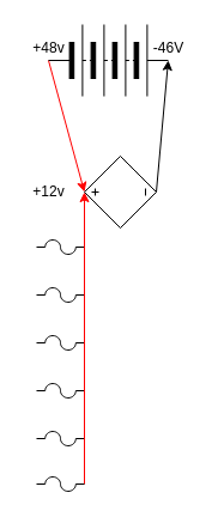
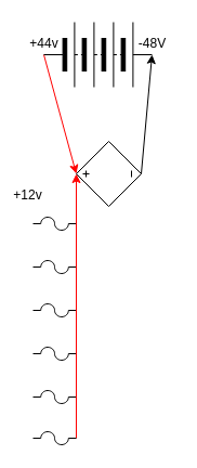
  <mxCell id="0" />
  <mxCell id="1" parent="0" />
  <mxCell id="2" style="edgeStyle=none;rounded=0;orthogonalLoop=1;jettySize=auto;html=1;exitX=0;exitY=0.5;exitDx=0;exitDy=0;entryX=0.5;entryY=0;entryDx=0;entryDy=0;entryPerimeter=0;strokeColor=#FF0000;" edge="1" parent="1" source="3" target="5"><mxGeometry relative="1" as="geometry" /></mxCell>
  <mxCell id="3" value="" style="pointerEvents=1;verticalLabelPosition=bottom;shadow=0;dashed=0;align=center;html=1;verticalAlign=top;shape=mxgraph.electrical.miscellaneous.batteryStack;" vertex="1" parent="1"><mxGeometry x="40" y="20" width="100" height="60" as="geometry" /></mxCell>
  <mxCell id="4" style="edgeStyle=none;rounded=0;orthogonalLoop=1;jettySize=auto;html=1;exitX=0.5;exitY=1;exitDx=0;exitDy=0;exitPerimeter=0;entryX=1;entryY=0.5;entryDx=0;entryDy=0;" edge="1" parent="1" source="5" target="3"><mxGeometry relative="1" as="geometry" /></mxCell>
  <mxCell id="5" value="" style="pointerEvents=1;verticalLabelPosition=bottom;shadow=0;dashed=0;align=center;html=1;verticalAlign=top;shape=mxgraph.electrical.signal_sources.source;aspect=fixed;points=[[0.5,0,0],[1,0.5,0],[0.5,1,0],[0,0.5,0]];elSourceType=dependent;elSignalType=dc3;direction=north;" vertex="1" parent="1"><mxGeometry x="70" y="130" width="60" height="60" as="geometry" /></mxCell>
- <mxCell id="6" value="+48v" style="text;html=1;resizable=0;autosize=1;align=center;verticalAlign=middle;points=[];fillColor=none;strokeColor=none;rounded=0;" vertex="1" parent="1"><mxGeometry x="20" y="30" width="40" height="20" as="geometry" /></mxCell>
- <mxCell id="7" value="-46V" style="text;html=1;resizable=0;autosize=1;align=center;verticalAlign=middle;points=[];fillColor=none;strokeColor=none;rounded=0;" vertex="1" parent="1"><mxGeometry x="120" y="30" width="40" height="20" as="geometry" /></mxCell>
+ <mxCell id="6" value="+44v" style="text;html=1;resizable=0;autosize=1;align=center;verticalAlign=middle;points=[];fillColor=none;strokeColor=none;rounded=0;" vertex="1" parent="1"><mxGeometry x="20" y="30" width="40" height="20" as="geometry" /></mxCell>
+ <mxCell id="7" value="-48V" style="text;html=1;resizable=0;autosize=1;align=center;verticalAlign=middle;points=[];fillColor=none;strokeColor=none;rounded=0;" vertex="1" parent="1"><mxGeometry x="120" y="30" width="40" height="20" as="geometry" /></mxCell>
  <mxCell id="8" value="" style="pointerEvents=1;verticalLabelPosition=bottom;shadow=0;dashed=0;align=center;html=1;verticalAlign=top;shape=mxgraph.electrical.miscellaneous.fuse_4;" vertex="1" parent="1"><mxGeometry x="30" y="200" width="40" height="12" as="geometry" /></mxCell>
  <mxCell id="9" value="" style="pointerEvents=1;verticalLabelPosition=bottom;shadow=0;dashed=0;align=center;html=1;verticalAlign=top;shape=mxgraph.electrical.miscellaneous.fuse_4;" vertex="1" parent="1"><mxGeometry x="30" y="240" width="40" height="12" as="geometry" /></mxCell>
  <mxCell id="10" value="" style="pointerEvents=1;verticalLabelPosition=bottom;shadow=0;dashed=0;align=center;html=1;verticalAlign=top;shape=mxgraph.electrical.miscellaneous.fuse_4;" vertex="1" parent="1"><mxGeometry x="30" y="280" width="40" height="12" as="geometry" /></mxCell>
  <mxCell id="11" value="" style="pointerEvents=1;verticalLabelPosition=bottom;shadow=0;dashed=0;align=center;html=1;verticalAlign=top;shape=mxgraph.electrical.miscellaneous.fuse_4;" vertex="1" parent="1"><mxGeometry x="30" y="320" width="40" height="12" as="geometry" /></mxCell>
  <mxCell id="12" value="" style="pointerEvents=1;verticalLabelPosition=bottom;shadow=0;dashed=0;align=center;html=1;verticalAlign=top;shape=mxgraph.electrical.miscellaneous.fuse_4;" vertex="1" parent="1"><mxGeometry x="30" y="360" width="40" height="12" as="geometry" /></mxCell>
  <mxCell id="13" style="edgeStyle=none;rounded=0;orthogonalLoop=1;jettySize=auto;html=1;exitX=1;exitY=0.5;exitDx=0;exitDy=0;exitPerimeter=0;entryX=0.5;entryY=0;entryDx=0;entryDy=0;entryPerimeter=0;strokeColor=#FF0000;" edge="1" parent="1" source="14" target="5"><mxGeometry relative="1" as="geometry" /></mxCell>
  <mxCell id="14" value="" style="pointerEvents=1;verticalLabelPosition=bottom;shadow=0;dashed=0;align=center;html=1;verticalAlign=top;shape=mxgraph.electrical.miscellaneous.fuse_4;" vertex="1" parent="1"><mxGeometry x="30" y="398" width="40" height="12" as="geometry" /></mxCell>
- <mxCell id="15" value="+12v" style="text;html=1;resizable=0;autosize=1;align=center;verticalAlign=middle;points=[];fillColor=none;strokeColor=none;rounded=0;" vertex="1" parent="1"><mxGeometry x="20" y="150" width="40" height="20" as="geometry" /></mxCell>
+ <mxCell id="15" value="+12v" style="text;html=1;resizable=0;autosize=1;align=center;verticalAlign=middle;points=[];fillColor=none;strokeColor=none;rounded=0;" vertex="1" parent="1"><mxGeometry x="5" y="170" width="40" height="20" as="geometry" /></mxCell>
